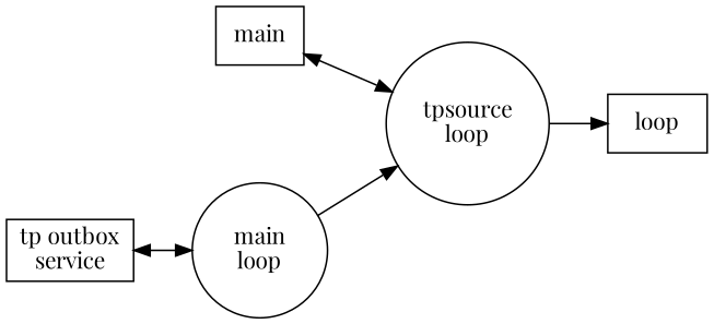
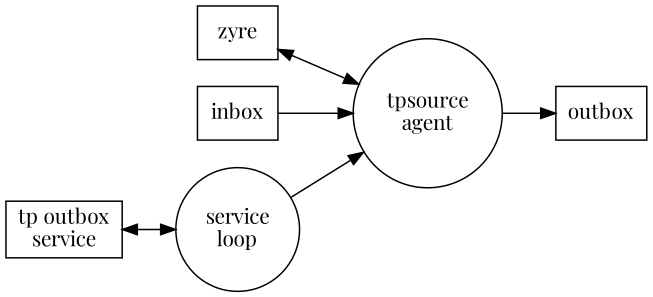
  digraph {
    fontname="Playfair Display"
    rankdir=LR
    node [fontname="Playfair Display" shape=box]
    edge [fontname="Playfair Display"]
-   n1 [label="main\nloop" shape=circle]
-   n2 [label="tpsource\nloop" shape=circle]
-   outbox [label=loop]
+   n1 [label="service\nloop" shape=circle]
+   n2 [label="tpsource\nagent" shape=circle]
+   outbox
    n4 [label="tp outbox\nservice"]
-   zyre [label=main]
+   zyre
+   inbox
    n1 -> n2
    n2 -> outbox
    n4 -> n1 [dir=both]
    zyre -> n2 [dir=both]
+   inbox -> n2
  }
